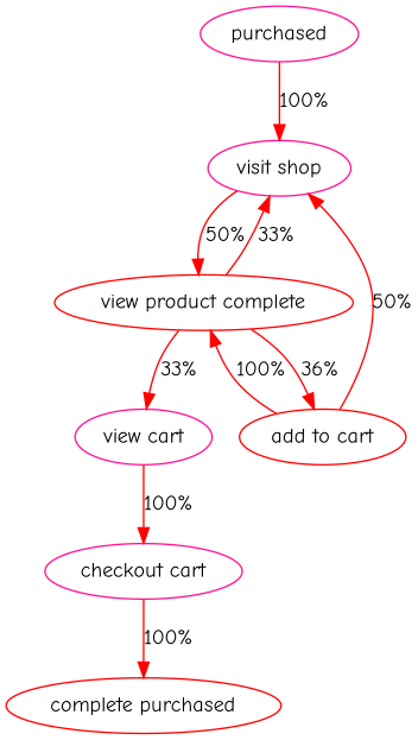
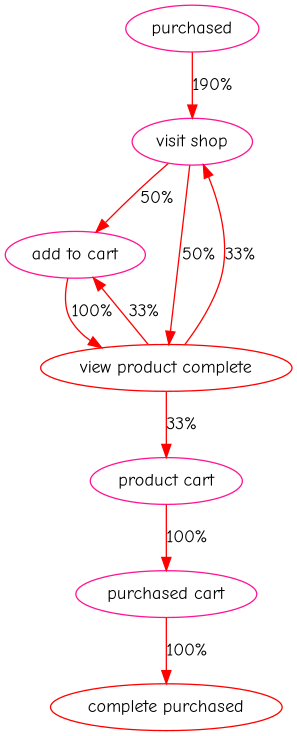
  digraph {
    fontname="Comic Neue"
    node [color=deeppink fontname="Comic Neue" shape=oval]
    edge [color=red fontname="Comic Neue" shape=oval]
    n1 [label=purchased]
    n2 [label="visit shop"]
-   n3 [color=red label="add to cart"]
+   n3 [label="add to cart"]
    n4 [color=red label="view product complete"]
-   n5 [label="view cart"]
-   n6 [label="checkout cart"]
+   n5 [label="product cart"]
+   n6 [label="purchased cart"]
    n7 [color=red label="complete purchased"]
-   n1 -> n2 [label="100%"]
-   n3 -> n2 [label="50%"]
+   n1 -> n2 [label="190%"]
+   n2 -> n3 [label="50%"]
    n2 -> n4 [label="50%"]
    n3 -> n4 [label="100%"]
    n4 -> n2 [label="33%"]
-   n4 -> n3 [label="36%"]
+   n4 -> n3 [label="33%"]
    n4 -> n5 [label="33%"]
    n5 -> n6 [label="100%"]
    n6 -> n7 [label="100%"]
  }
